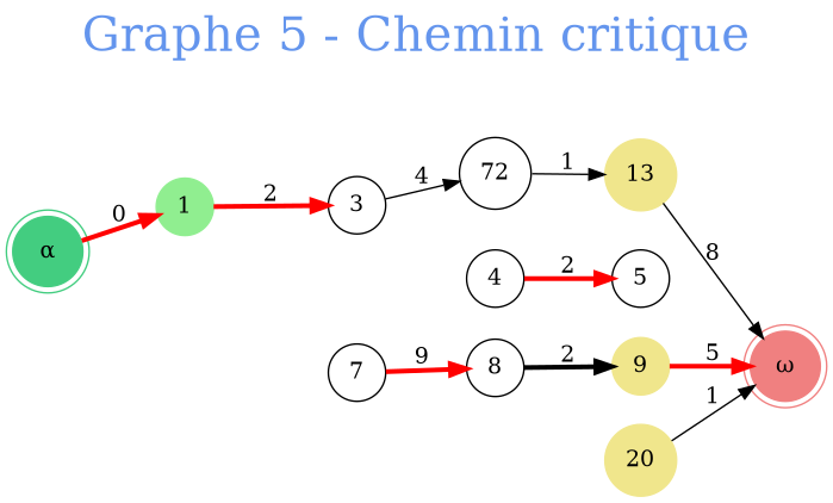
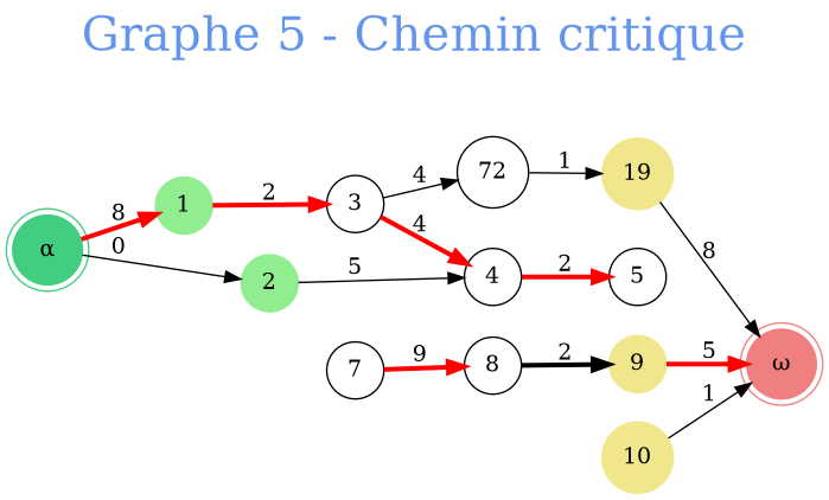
  digraph {
    fontcolor=cornflowerblue
    fontsize=30
    label="Graphe 5 - Chemin critique"
    labelloc=t
    rankdir=LR
    node [shape=circle style=filled]
    edge [constraint=true penwidth=3.0]
    n1 [color=seagreen3 label="α" shape=doublecircle]
    n2 [color=lightgreen label=1]
+   n3 [color=lightgreen label=2]
    n4 [label=3 style=""]
    n5 [label=4 style=""]
    n6 [label=72 style=""]
    n7 [label=5 style=""]
-   n8 [color=khaki label=13]
+   n8 [color=khaki label=19]
    n9 [label=7 style=""]
    n10 [label=8 style=""]
    n11 [color=lightcoral label="ω" shape=doublecircle]
    n12 [color=khaki label=9]
-   n13 [color=khaki label=20]
-   n1 -> n2 [color=red label=0]
+   n13 [color=khaki label=10]
+   n1 -> n2 [color=red label=8]
+   n1 -> n3 [label=0 constraint="" penwidth=""]
    n2 -> n4 [color=red label=2]
+   n3 -> n5 [label=5 constraint="" penwidth=""]
+   n4 -> n5 [color=red label=4]
    n4 -> n6 [label=4 constraint="" penwidth=""]
    n5 -> n7 [color=red label=2]
    n6 -> n8 [label=1 constraint="" penwidth=""]
    n8 -> n11 [label=8 constraint="" penwidth=""]
    n9 -> n10 [color=red label=9]
    n10 -> n12 [color=black label=2]
    n12 -> n11 [color=red label=5]
    n13 -> n11 [label=1 constraint="" penwidth=""]
  }
